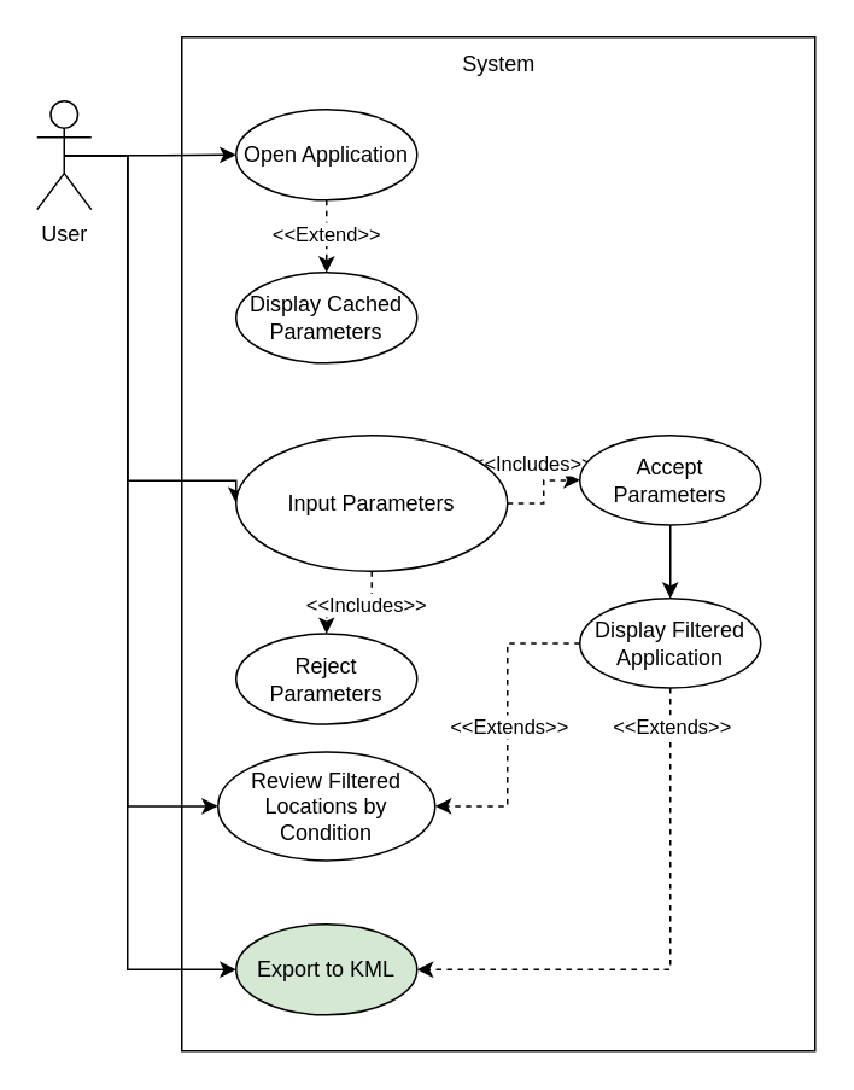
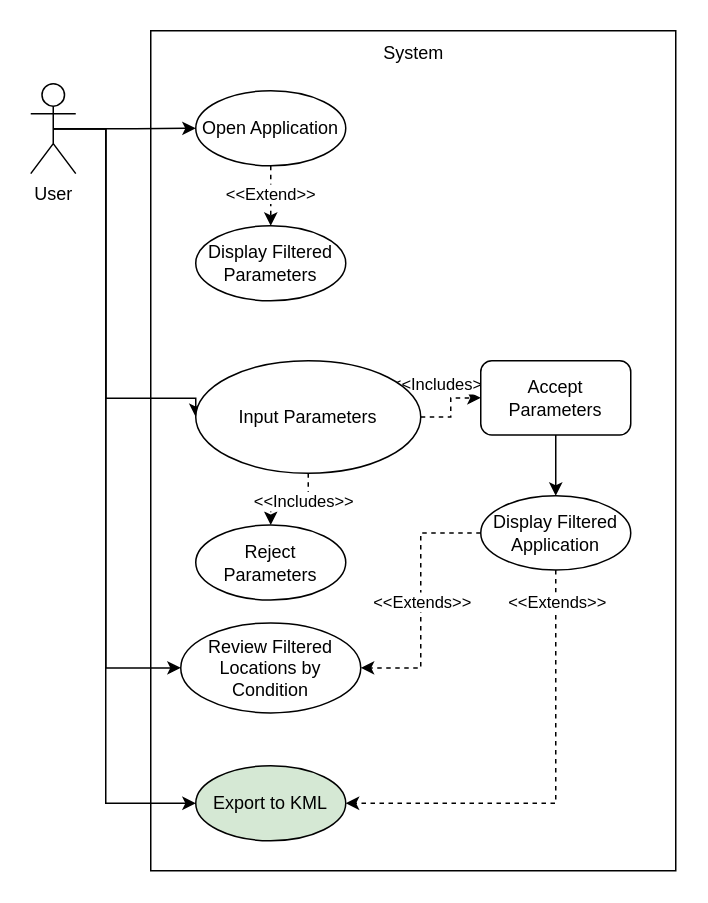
  <mxCell id="0" />
  <mxCell id="1" parent="0" />
  <mxCell id="2" value="" style="rounded=0;whiteSpace=wrap;html=1;" parent="1" vertex="1"><mxGeometry x="100" y="20" width="350" height="560" as="geometry" /></mxCell>
  <mxCell id="3" style="edgeStyle=orthogonalEdgeStyle;rounded=0;orthogonalLoop=1;jettySize=auto;html=1;exitX=0.5;exitY=0.5;exitDx=0;exitDy=0;exitPerimeter=0;entryX=0;entryY=0.5;entryDx=0;entryDy=0;" parent="1" source="6" target="11" edge="1"><mxGeometry relative="1" as="geometry" /></mxCell>
  <mxCell id="4" style="edgeStyle=orthogonalEdgeStyle;rounded=0;orthogonalLoop=1;jettySize=auto;html=1;exitX=0.5;exitY=0.5;exitDx=0;exitDy=0;exitPerimeter=0;entryX=0;entryY=0.5;entryDx=0;entryDy=0;" parent="1" source="6" target="27" edge="1"><mxGeometry relative="1" as="geometry"><Array as="points"><mxPoint x="70" y="85" /><mxPoint x="70" y="445" /></Array></mxGeometry></mxCell>
  <mxCell id="5" style="edgeStyle=orthogonalEdgeStyle;rounded=0;orthogonalLoop=1;jettySize=auto;html=1;exitX=0.5;exitY=0.5;exitDx=0;exitDy=0;exitPerimeter=0;entryX=0;entryY=0.5;entryDx=0;entryDy=0;" parent="1" source="6" target="23" edge="1"><mxGeometry relative="1" as="geometry"><Array as="points"><mxPoint x="70" y="85" /><mxPoint x="70" y="535" /></Array></mxGeometry></mxCell>
  <mxCell id="6" value="User" style="shape=umlActor;verticalLabelPosition=bottom;verticalAlign=top;html=1;outlineConnect=0;" parent="1" vertex="1"><mxGeometry x="20" y="55.25" width="30" height="60" as="geometry" /></mxCell>
  <mxCell id="7" value="System&lt;br&gt;" style="text;html=1;align=center;verticalAlign=middle;resizable=0;points=[];autosize=1;strokeColor=none;fillColor=none;" parent="1" vertex="1"><mxGeometry x="245" y="20" width="60" height="30" as="geometry" /></mxCell>
  <mxCell id="8" style="edgeStyle=orthogonalEdgeStyle;rounded=0;orthogonalLoop=1;jettySize=auto;html=1;exitX=0.5;exitY=1;exitDx=0;exitDy=0;entryX=0.5;entryY=0;entryDx=0;entryDy=0;dashed=1;" parent="1" source="11" target="12" edge="1"><mxGeometry relative="1" as="geometry" /></mxCell>
  <mxCell id="9" value="&amp;lt;&amp;lt;Extend&amp;gt;&amp;gt;" style="edgeLabel;html=1;align=center;verticalAlign=middle;resizable=0;points=[];" parent="8" vertex="1" connectable="0"><mxGeometry x="-0.037" y="1" relative="1" as="geometry"><mxPoint x="-2" y="-1" as="offset" /></mxGeometry></mxCell>
  <mxCell id="10" style="edgeStyle=orthogonalEdgeStyle;rounded=0;orthogonalLoop=1;jettySize=auto;html=1;exitX=0.5;exitY=0.5;exitDx=0;exitDy=0;entryX=0;entryY=0.5;entryDx=0;entryDy=0;exitPerimeter=0;" parent="1" source="6" target="17" edge="1"><mxGeometry relative="1" as="geometry"><Array as="points"><mxPoint x="70" y="85" /><mxPoint x="70" y="265" /></Array></mxGeometry></mxCell>
  <mxCell id="11" value="Open Application" style="ellipse;whiteSpace=wrap;html=1;" parent="1" vertex="1"><mxGeometry x="130" y="60" width="100" height="50" as="geometry" /></mxCell>
- <mxCell id="12" value="Display Cached Parameters" style="ellipse;whiteSpace=wrap;html=1;" parent="1" vertex="1"><mxGeometry x="130" y="150" width="100" height="50" as="geometry" /></mxCell>
+ <mxCell id="12" value="Display Filtered Parameters" style="ellipse;whiteSpace=wrap;html=1;" parent="1" vertex="1"><mxGeometry x="130" y="150" width="100" height="50" as="geometry" /></mxCell>
  <mxCell id="13" style="edgeStyle=orthogonalEdgeStyle;rounded=0;orthogonalLoop=1;jettySize=auto;html=1;exitX=1;exitY=0.5;exitDx=0;exitDy=0;entryX=0;entryY=0.5;entryDx=0;entryDy=0;dashed=1;" parent="1" source="17" target="25" edge="1"><mxGeometry relative="1" as="geometry"><mxPoint x="100" y="265.25" as="sourcePoint" /></mxGeometry></mxCell>
  <mxCell id="14" value="&amp;lt;&amp;lt;Includes&amp;gt;&amp;gt;" style="edgeLabel;html=1;align=center;verticalAlign=middle;resizable=0;points=[];" parent="13" vertex="1" connectable="0"><mxGeometry x="0.208" relative="1" as="geometry"><mxPoint x="-7" y="-10" as="offset" /></mxGeometry></mxCell>
  <mxCell id="15" style="edgeStyle=orthogonalEdgeStyle;rounded=0;orthogonalLoop=1;jettySize=auto;html=1;exitX=0.5;exitY=1;exitDx=0;exitDy=0;entryX=0.5;entryY=0;entryDx=0;entryDy=0;dashed=1;" parent="1" source="17" target="26" edge="1"><mxGeometry relative="1" as="geometry" /></mxCell>
  <mxCell id="16" value="&amp;lt;&amp;lt;Includes&amp;gt;&amp;gt;" style="edgeLabel;html=1;align=center;verticalAlign=middle;resizable=0;points=[];" parent="15" vertex="1" connectable="0"><mxGeometry x="-0.19" y="-2" relative="1" as="geometry"><mxPoint as="offset" /></mxGeometry></mxCell>
  <mxCell id="17" value="Input Parameters" style="ellipse;whiteSpace=wrap;html=1;" parent="1" vertex="1"><mxGeometry x="130" y="240" width="150" height="75" as="geometry" /></mxCell>
  <mxCell id="18" style="edgeStyle=orthogonalEdgeStyle;rounded=0;orthogonalLoop=1;jettySize=auto;html=1;exitX=0.5;exitY=1;exitDx=0;exitDy=0;entryX=1;entryY=0.5;entryDx=0;entryDy=0;dashed=1;" parent="1" source="22" target="23" edge="1"><mxGeometry relative="1" as="geometry" /></mxCell>
  <mxCell id="19" value="&amp;lt;&amp;lt;Extends&amp;gt;&amp;gt;" style="edgeLabel;html=1;align=center;verticalAlign=middle;resizable=0;points=[];" parent="18" vertex="1" connectable="0"><mxGeometry x="-0.118" y="1" relative="1" as="geometry"><mxPoint x="-1" y="-109" as="offset" /></mxGeometry></mxCell>
  <mxCell id="20" style="edgeStyle=orthogonalEdgeStyle;rounded=0;orthogonalLoop=1;jettySize=auto;html=1;exitX=0;exitY=0.5;exitDx=0;exitDy=0;entryX=1;entryY=0.5;entryDx=0;entryDy=0;dashed=1;" parent="1" source="22" target="27" edge="1"><mxGeometry relative="1" as="geometry" /></mxCell>
  <mxCell id="21" value="&amp;lt;&amp;lt;Extends&amp;gt;&amp;gt;" style="edgeLabel;html=1;align=center;verticalAlign=middle;resizable=0;points=[];" parent="20" vertex="1" connectable="0"><mxGeometry x="0.125" y="4" relative="1" as="geometry"><mxPoint x="-4" y="-10" as="offset" /></mxGeometry></mxCell>
  <mxCell id="22" value="Display Filtered Application" style="ellipse;whiteSpace=wrap;html=1;" parent="1" vertex="1"><mxGeometry x="320" y="330" width="100" height="49.5" as="geometry" /></mxCell>
  <mxCell id="23" value="Export to KML" style="ellipse;whiteSpace=wrap;html=1;fillColor=#d5e8d4;" parent="1" vertex="1"><mxGeometry x="130" y="510" width="100" height="50" as="geometry" /></mxCell>
  <mxCell id="24" style="edgeStyle=orthogonalEdgeStyle;rounded=0;orthogonalLoop=1;jettySize=auto;html=1;exitX=0.5;exitY=1;exitDx=0;exitDy=0;entryX=0.5;entryY=0;entryDx=0;entryDy=0;" parent="1" source="25" target="22" edge="1"><mxGeometry relative="1" as="geometry"><mxPoint x="475" y="330" as="targetPoint" /></mxGeometry></mxCell>
- <mxCell id="25" value="Accept Parameters" style="ellipse;whiteSpace=wrap;html=1;" parent="1" vertex="1"><mxGeometry x="320" y="240" width="100" height="49.5" as="geometry" /></mxCell>
+ <mxCell id="25" value="Accept Parameters" style="whiteSpace=wrap;html=1;rounded=1;" parent="1" vertex="1"><mxGeometry x="320" y="240" width="100" height="49.5" as="geometry" /></mxCell>
  <mxCell id="26" value="Reject Parameters" style="ellipse;whiteSpace=wrap;html=1;" parent="1" vertex="1"><mxGeometry x="130" y="349.5" width="100" height="50" as="geometry" /></mxCell>
  <mxCell id="27" value="Review Filtered Locations by Condition" style="ellipse;whiteSpace=wrap;html=1;" parent="1" vertex="1"><mxGeometry x="120" y="414.75" width="120" height="60" as="geometry" /></mxCell>
